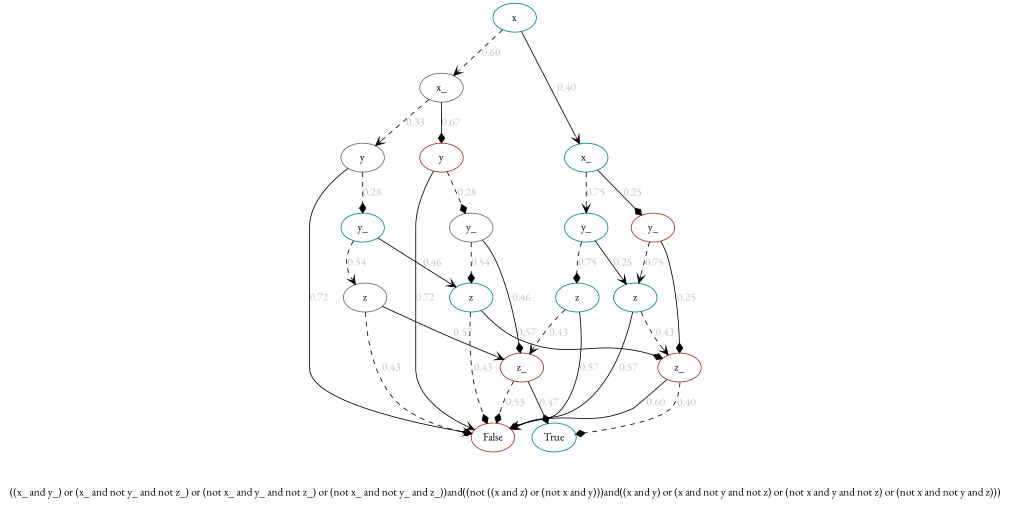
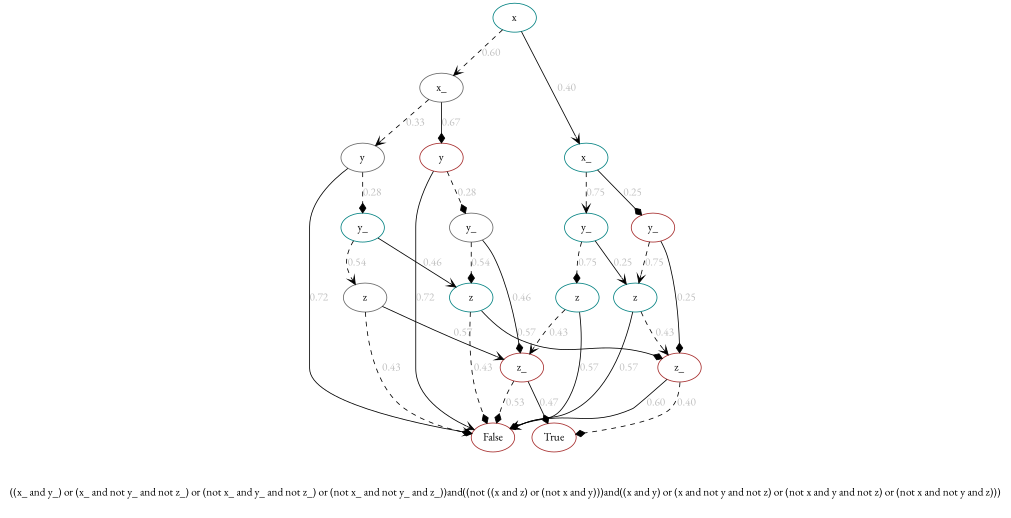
  digraph {
    label="((x_ and y_) or (x_ and not y_ and not z_) or (not x_ and y_ and not z_) or (not x_ and not y_ and z_))and((not ((x and z) or (not x and y)))and((x and y) or (x and not y and not z) or (not x and y and not z) or (not x and not y and z)))\n\n"
    fontname="EB Garamond"
    node [color=teal fontname="EB Garamond"]
    edge [fontcolor=gray arrowhead=vee fontname="EB Garamond"]
    n1 [label=x]
    n2 [label="x_\n" color=gray40]
    n3 [label="x_\n"]
    n4 [label="y\n" color=gray40]
    n5 [label="y\n" color=brown]
    n6 [label="y_\n"]
    n7 [label="False\n" color=brown]
    n8 [label="z\n" color=gray40]
    n9 [label="z\n"]
    n10 [label="z_\n" color=brown]
-   n11 [label="True\n"]
+   n11 [label="True\n" color=brown]
    n12 [label="z_\n" color=brown]
    n13 [label="y_\n" color=gray40]
    n14 [label="y_\n"]
    n15 [label="y_\n" color=brown]
    n16 [label="z\n"]
    n17 [label="z\n"]
    n1 -> n2 [label=0.60 style=dashed]
    n1 -> n3 [label=0.40]
    n2 -> n4 [label=0.33 style=dashed]
    n2 -> n5 [label=0.67 arrowhead=diamond]
    n3 -> n14 [label=0.75 style=dashed]
    n3 -> n15 [label=0.25 arrowhead=diamond]
    n4 -> n6 [label=0.28 style=dashed arrowhead=diamond]
    n4 -> n7 [label=0.72]
    n5 -> n7 [label=0.72]
    n5 -> n13 [label=0.28 style=dashed arrowhead=diamond]
    n6 -> n8 [label=0.54 style=dashed]
    n6 -> n9 [label=0.46]
    n8 -> n7 [label=0.43 style=dashed arrowhead=diamond]
    n8 -> n10 [label=0.57]
    n9 -> n7 [label=0.43 style=dashed arrowhead=diamond]
    n9 -> n12 [label=0.57 arrowhead=diamond]
    n10 -> n7 [label=0.53 style=dashed arrowhead=diamond]
    n10 -> n11 [label=0.47 arrowhead=diamond]
    n12 -> n7 [label=0.60 arrowhead=diamond]
    n12 -> n11 [label=0.40 style=dashed arrowhead=diamond]
    n13 -> n9 [label=0.54 style=dashed arrowhead=diamond]
    n13 -> n10 [label=0.46 arrowhead=diamond]
    n14 -> n16 [label=0.75 style=dashed arrowhead=diamond]
    n14 -> n17 [label=0.25]
    n15 -> n12 [label=0.25 arrowhead=diamond]
    n15 -> n17 [label=0.75 style=dashed]
    n16 -> n7 [label=0.57]
    n16 -> n10 [label=0.43 style=dashed]
    n17 -> n7 [label=0.57]
    n17 -> n12 [label=0.43 style=dashed]
  }
